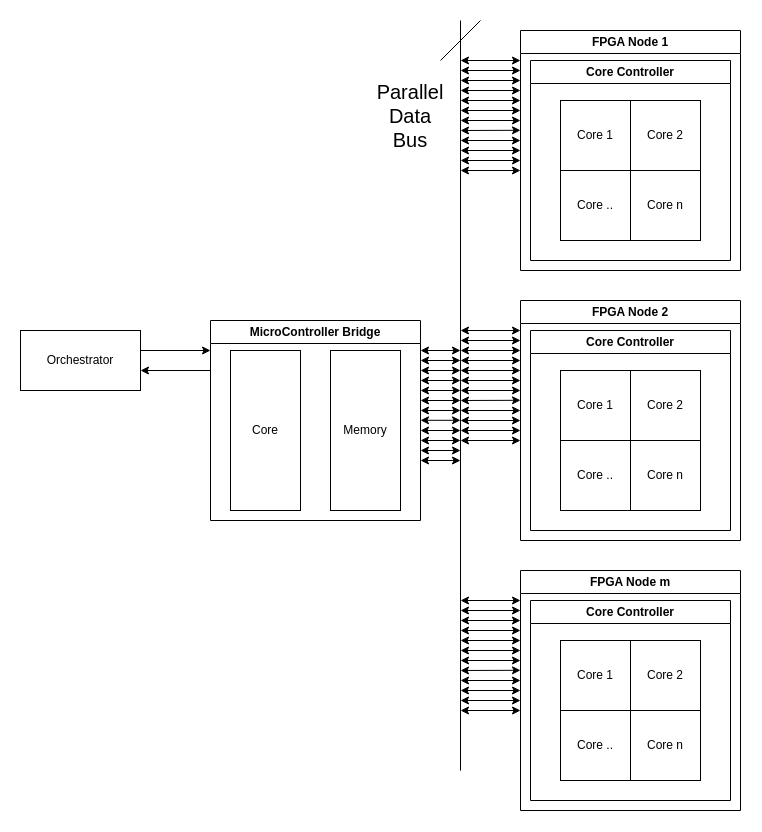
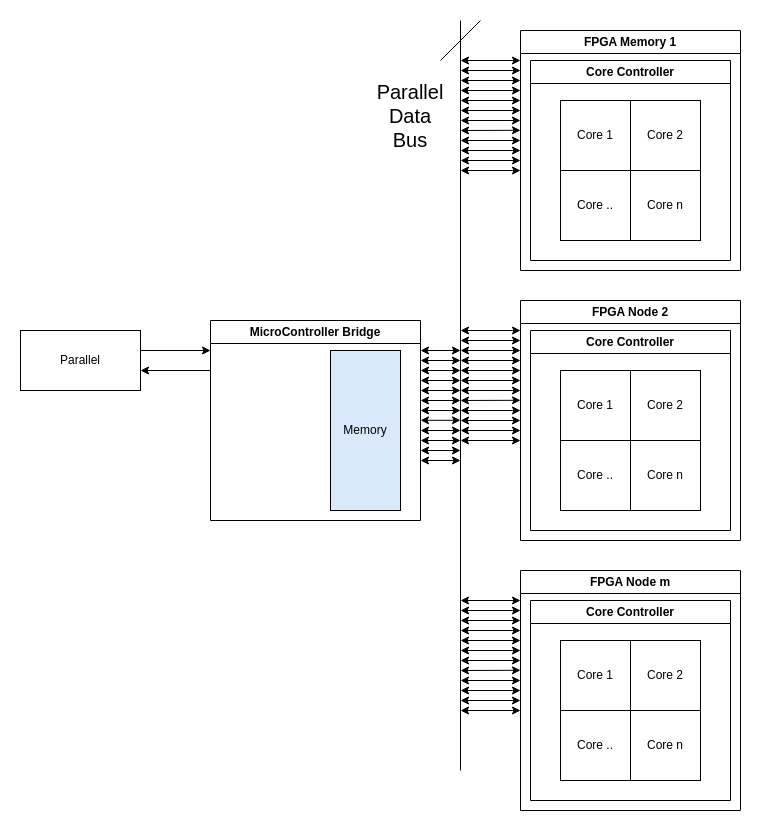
  <mxCell id="0" />
  <mxCell id="1" parent="0" />
  <mxCell id="2" value="MicroController Bridge" style="swimlane;whiteSpace=wrap;html=1;" vertex="1" parent="1"><mxGeometry x="210" y="320" width="210" height="200" as="geometry" /></mxCell>
- <mxCell id="3" value="Core" style="rounded=0;whiteSpace=wrap;html=1;" vertex="1" parent="2"><mxGeometry x="20" y="30" width="70" height="160" as="geometry" /></mxCell>
- <mxCell id="4" value="Memory" style="rounded=0;whiteSpace=wrap;html=1;" vertex="1" parent="2"><mxGeometry x="120" y="30" width="70" height="160" as="geometry" /></mxCell>
- <mxCell id="5" value="FPGA Node 1" style="swimlane;whiteSpace=wrap;html=1;" vertex="1" parent="1"><mxGeometry x="520" y="30" width="220" height="240" as="geometry" /></mxCell>
+ <mxCell id="4" value="Memory" style="rounded=0;whiteSpace=wrap;html=1;fillColor=#dae8fc;" vertex="1" parent="2"><mxGeometry x="120" y="30" width="70" height="160" as="geometry" /></mxCell>
+ <mxCell id="5" value="FPGA Memory 1" style="swimlane;whiteSpace=wrap;html=1;" vertex="1" parent="1"><mxGeometry x="520" y="30" width="220" height="240" as="geometry" /></mxCell>
  <mxCell id="6" value="Core Controller" style="swimlane;whiteSpace=wrap;html=1;" vertex="1" parent="5"><mxGeometry x="10" y="30" width="200" height="200" as="geometry" /></mxCell>
  <mxCell id="7" value="Core 1" style="rounded=0;whiteSpace=wrap;html=1;" vertex="1" parent="6"><mxGeometry x="30" y="40" width="70" height="70" as="geometry" /></mxCell>
  <mxCell id="8" value="Core 2" style="rounded=0;whiteSpace=wrap;html=1;" vertex="1" parent="6"><mxGeometry x="100" y="40" width="70" height="70" as="geometry" /></mxCell>
  <mxCell id="9" value="Core .." style="rounded=0;whiteSpace=wrap;html=1;" vertex="1" parent="6"><mxGeometry x="30" y="110" width="70" height="70" as="geometry" /></mxCell>
  <mxCell id="10" value="Core n" style="rounded=0;whiteSpace=wrap;html=1;" vertex="1" parent="6"><mxGeometry x="100" y="110" width="70" height="70" as="geometry" /></mxCell>
- <mxCell id="11" value="Orchestrator" style="rounded=0;whiteSpace=wrap;html=1;" vertex="1" parent="1"><mxGeometry x="20" y="330" width="120" height="60" as="geometry" /></mxCell>
+ <mxCell id="11" value="Parallel" style="rounded=0;whiteSpace=wrap;html=1;" vertex="1" parent="1"><mxGeometry x="20" y="330" width="120" height="60" as="geometry" /></mxCell>
  <mxCell id="12" value="FPGA Node 2" style="swimlane;whiteSpace=wrap;html=1;" vertex="1" parent="1"><mxGeometry x="520" y="300" width="220" height="240" as="geometry" /></mxCell>
  <mxCell id="13" value="Core Controller" style="swimlane;whiteSpace=wrap;html=1;" vertex="1" parent="12"><mxGeometry x="10" y="30" width="200" height="200" as="geometry" /></mxCell>
  <mxCell id="14" value="Core 1" style="rounded=0;whiteSpace=wrap;html=1;" vertex="1" parent="13"><mxGeometry x="30" y="40" width="70" height="70" as="geometry" /></mxCell>
  <mxCell id="15" value="Core 2" style="rounded=0;whiteSpace=wrap;html=1;" vertex="1" parent="13"><mxGeometry x="100" y="40" width="70" height="70" as="geometry" /></mxCell>
  <mxCell id="16" value="Core .." style="rounded=0;whiteSpace=wrap;html=1;" vertex="1" parent="13"><mxGeometry x="30" y="110" width="70" height="70" as="geometry" /></mxCell>
  <mxCell id="17" value="Core n" style="rounded=0;whiteSpace=wrap;html=1;" vertex="1" parent="13"><mxGeometry x="100" y="110" width="70" height="70" as="geometry" /></mxCell>
  <mxCell id="18" value="FPGA Node m" style="swimlane;whiteSpace=wrap;html=1;" vertex="1" parent="1"><mxGeometry x="520" y="570" width="220" height="240" as="geometry" /></mxCell>
  <mxCell id="19" value="Core Controller" style="swimlane;whiteSpace=wrap;html=1;" vertex="1" parent="18"><mxGeometry x="10" y="30" width="200" height="200" as="geometry" /></mxCell>
  <mxCell id="20" value="Core 1" style="rounded=0;whiteSpace=wrap;html=1;" vertex="1" parent="19"><mxGeometry x="30" y="40" width="70" height="70" as="geometry" /></mxCell>
  <mxCell id="21" value="Core 2" style="rounded=0;whiteSpace=wrap;html=1;" vertex="1" parent="19"><mxGeometry x="100" y="40" width="70" height="70" as="geometry" /></mxCell>
  <mxCell id="22" value="Core .." style="rounded=0;whiteSpace=wrap;html=1;" vertex="1" parent="19"><mxGeometry x="30" y="110" width="70" height="70" as="geometry" /></mxCell>
  <mxCell id="23" value="Core n" style="rounded=0;whiteSpace=wrap;html=1;" vertex="1" parent="19"><mxGeometry x="100" y="110" width="70" height="70" as="geometry" /></mxCell>
  <mxCell id="24" value="" style="endArrow=classic;html=1;rounded=0;" edge="1" parent="1"><mxGeometry width="50" height="50" relative="1" as="geometry"><mxPoint x="140" y="350" as="sourcePoint" /><mxPoint x="210" y="350" as="targetPoint" /></mxGeometry></mxCell>
  <mxCell id="25" value="" style="endArrow=classic;html=1;rounded=0;exitX=0;exitY=0.25;exitDx=0;exitDy=0;" edge="1" parent="1" source="2"><mxGeometry width="50" height="50" relative="1" as="geometry"><mxPoint x="220" y="370" as="sourcePoint" /><mxPoint x="140" y="370" as="targetPoint" /></mxGeometry></mxCell>
  <mxCell id="26" value="" style="endArrow=none;html=1;rounded=0;" edge="1" parent="1"><mxGeometry width="50" height="50" relative="1" as="geometry"><mxPoint x="460" y="770" as="sourcePoint" /><mxPoint x="460" y="20" as="targetPoint" /></mxGeometry></mxCell>
  <mxCell id="27" value="" style="endArrow=none;html=1;rounded=0;" edge="1" parent="1"><mxGeometry width="50" height="50" relative="1" as="geometry"><mxPoint x="440" y="60" as="sourcePoint" /><mxPoint x="480" y="20" as="targetPoint" /></mxGeometry></mxCell>
  <mxCell id="28" value="&lt;font style=&quot;font-size: 20px;&quot;&gt;Parallel Data Bus&lt;br&gt;&lt;/font&gt;" style="text;html=1;strokeColor=none;fillColor=none;align=center;verticalAlign=middle;whiteSpace=wrap;rounded=0;" vertex="1" parent="1"><mxGeometry x="380" y="100" width="60" height="30" as="geometry" /></mxCell>
  <mxCell id="29" value="" style="endArrow=classic;startArrow=classic;html=1;rounded=0;" edge="1" parent="1"><mxGeometry width="50" height="50" relative="1" as="geometry"><mxPoint x="460" y="350" as="sourcePoint" /><mxPoint x="420" y="350" as="targetPoint" /></mxGeometry></mxCell>
  <mxCell id="30" value="" style="endArrow=classic;startArrow=classic;html=1;rounded=0;" edge="1" parent="1"><mxGeometry width="50" height="50" relative="1" as="geometry"><mxPoint x="460" y="360" as="sourcePoint" /><mxPoint x="420" y="360" as="targetPoint" /></mxGeometry></mxCell>
  <mxCell id="31" value="" style="endArrow=classic;startArrow=classic;html=1;rounded=0;" edge="1" parent="1"><mxGeometry width="50" height="50" relative="1" as="geometry"><mxPoint x="460" y="370" as="sourcePoint" /><mxPoint x="420" y="370" as="targetPoint" /></mxGeometry></mxCell>
  <mxCell id="32" value="" style="endArrow=classic;startArrow=classic;html=1;rounded=0;" edge="1" parent="1"><mxGeometry width="50" height="50" relative="1" as="geometry"><mxPoint x="460" y="380" as="sourcePoint" /><mxPoint x="420" y="380" as="targetPoint" /></mxGeometry></mxCell>
  <mxCell id="33" value="" style="endArrow=classic;startArrow=classic;html=1;rounded=0;" edge="1" parent="1"><mxGeometry width="50" height="50" relative="1" as="geometry"><mxPoint x="460" y="390" as="sourcePoint" /><mxPoint x="420" y="390" as="targetPoint" /></mxGeometry></mxCell>
  <mxCell id="34" value="" style="endArrow=classic;startArrow=classic;html=1;rounded=0;" edge="1" parent="1"><mxGeometry width="50" height="50" relative="1" as="geometry"><mxPoint x="460" y="400" as="sourcePoint" /><mxPoint x="420" y="400" as="targetPoint" /></mxGeometry></mxCell>
  <mxCell id="35" value="" style="endArrow=classic;startArrow=classic;html=1;rounded=0;" edge="1" parent="1"><mxGeometry width="50" height="50" relative="1" as="geometry"><mxPoint x="460" y="410" as="sourcePoint" /><mxPoint x="420" y="410" as="targetPoint" /></mxGeometry></mxCell>
  <mxCell id="36" value="" style="endArrow=classic;startArrow=classic;html=1;rounded=0;" edge="1" parent="1"><mxGeometry width="50" height="50" relative="1" as="geometry"><mxPoint x="460" y="419.8" as="sourcePoint" /><mxPoint x="420" y="419.8" as="targetPoint" /></mxGeometry></mxCell>
  <mxCell id="37" value="" style="endArrow=classic;startArrow=classic;html=1;rounded=0;" edge="1" parent="1"><mxGeometry width="50" height="50" relative="1" as="geometry"><mxPoint x="460" y="430" as="sourcePoint" /><mxPoint x="420" y="430" as="targetPoint" /></mxGeometry></mxCell>
  <mxCell id="38" value="" style="endArrow=classic;startArrow=classic;html=1;rounded=0;" edge="1" parent="1"><mxGeometry width="50" height="50" relative="1" as="geometry"><mxPoint x="460" y="440" as="sourcePoint" /><mxPoint x="420" y="440" as="targetPoint" /></mxGeometry></mxCell>
  <mxCell id="39" value="" style="endArrow=classic;startArrow=classic;html=1;rounded=0;" edge="1" parent="1"><mxGeometry width="50" height="50" relative="1" as="geometry"><mxPoint x="460" y="450" as="sourcePoint" /><mxPoint x="420" y="450" as="targetPoint" /></mxGeometry></mxCell>
  <mxCell id="40" value="" style="endArrow=classic;startArrow=classic;html=1;rounded=0;" edge="1" parent="1"><mxGeometry width="50" height="50" relative="1" as="geometry"><mxPoint x="460" y="460" as="sourcePoint" /><mxPoint x="420" y="460" as="targetPoint" /></mxGeometry></mxCell>
  <mxCell id="41" value="" style="endArrow=classic;startArrow=classic;html=1;rounded=0;" edge="1" parent="1"><mxGeometry width="50" height="50" relative="1" as="geometry"><mxPoint x="520" y="60" as="sourcePoint" /><mxPoint x="460" y="60" as="targetPoint" /></mxGeometry></mxCell>
  <mxCell id="42" value="" style="endArrow=classic;startArrow=classic;html=1;rounded=0;" edge="1" parent="1"><mxGeometry width="50" height="50" relative="1" as="geometry"><mxPoint x="520" y="70" as="sourcePoint" /><mxPoint x="460" y="70" as="targetPoint" /></mxGeometry></mxCell>
  <mxCell id="43" value="" style="endArrow=classic;startArrow=classic;html=1;rounded=0;" edge="1" parent="1"><mxGeometry width="50" height="50" relative="1" as="geometry"><mxPoint x="520" y="80" as="sourcePoint" /><mxPoint x="460" y="80" as="targetPoint" /></mxGeometry></mxCell>
  <mxCell id="44" value="" style="endArrow=classic;startArrow=classic;html=1;rounded=0;" edge="1" parent="1"><mxGeometry width="50" height="50" relative="1" as="geometry"><mxPoint x="520" y="90" as="sourcePoint" /><mxPoint x="460" y="90" as="targetPoint" /></mxGeometry></mxCell>
  <mxCell id="45" value="" style="endArrow=classic;startArrow=classic;html=1;rounded=0;" edge="1" parent="1"><mxGeometry width="50" height="50" relative="1" as="geometry"><mxPoint x="520" y="100" as="sourcePoint" /><mxPoint x="460" y="100" as="targetPoint" /></mxGeometry></mxCell>
  <mxCell id="46" value="" style="endArrow=classic;startArrow=classic;html=1;rounded=0;" edge="1" parent="1"><mxGeometry width="50" height="50" relative="1" as="geometry"><mxPoint x="520" y="110" as="sourcePoint" /><mxPoint x="460" y="110" as="targetPoint" /></mxGeometry></mxCell>
  <mxCell id="47" value="" style="endArrow=classic;startArrow=classic;html=1;rounded=0;" edge="1" parent="1"><mxGeometry width="50" height="50" relative="1" as="geometry"><mxPoint x="520" y="120" as="sourcePoint" /><mxPoint x="460" y="120" as="targetPoint" /></mxGeometry></mxCell>
  <mxCell id="48" value="" style="endArrow=classic;startArrow=classic;html=1;rounded=0;" edge="1" parent="1"><mxGeometry width="50" height="50" relative="1" as="geometry"><mxPoint x="520" y="129.8" as="sourcePoint" /><mxPoint x="460" y="130" as="targetPoint" /></mxGeometry></mxCell>
  <mxCell id="49" value="" style="endArrow=classic;startArrow=classic;html=1;rounded=0;" edge="1" parent="1"><mxGeometry width="50" height="50" relative="1" as="geometry"><mxPoint x="520" y="140" as="sourcePoint" /><mxPoint x="460" y="140" as="targetPoint" /></mxGeometry></mxCell>
  <mxCell id="50" value="" style="endArrow=classic;startArrow=classic;html=1;rounded=0;" edge="1" parent="1"><mxGeometry width="50" height="50" relative="1" as="geometry"><mxPoint x="520" y="150" as="sourcePoint" /><mxPoint x="460" y="150" as="targetPoint" /></mxGeometry></mxCell>
  <mxCell id="51" value="" style="endArrow=classic;startArrow=classic;html=1;rounded=0;" edge="1" parent="1"><mxGeometry width="50" height="50" relative="1" as="geometry"><mxPoint x="520" y="160" as="sourcePoint" /><mxPoint x="460" y="160" as="targetPoint" /></mxGeometry></mxCell>
  <mxCell id="52" value="" style="endArrow=classic;startArrow=classic;html=1;rounded=0;" edge="1" parent="1"><mxGeometry width="50" height="50" relative="1" as="geometry"><mxPoint x="520" y="170" as="sourcePoint" /><mxPoint x="460" y="170" as="targetPoint" /></mxGeometry></mxCell>
  <mxCell id="53" value="" style="endArrow=classic;startArrow=classic;html=1;rounded=0;" edge="1" parent="1"><mxGeometry width="50" height="50" relative="1" as="geometry"><mxPoint x="520" y="330" as="sourcePoint" /><mxPoint x="460" y="330" as="targetPoint" /></mxGeometry></mxCell>
  <mxCell id="54" value="" style="endArrow=classic;startArrow=classic;html=1;rounded=0;" edge="1" parent="1"><mxGeometry width="50" height="50" relative="1" as="geometry"><mxPoint x="520" y="340" as="sourcePoint" /><mxPoint x="460" y="340" as="targetPoint" /></mxGeometry></mxCell>
  <mxCell id="55" value="" style="endArrow=classic;startArrow=classic;html=1;rounded=0;" edge="1" parent="1"><mxGeometry width="50" height="50" relative="1" as="geometry"><mxPoint x="520" y="350" as="sourcePoint" /><mxPoint x="460" y="350" as="targetPoint" /></mxGeometry></mxCell>
  <mxCell id="56" value="" style="endArrow=classic;startArrow=classic;html=1;rounded=0;" edge="1" parent="1"><mxGeometry width="50" height="50" relative="1" as="geometry"><mxPoint x="520" y="360" as="sourcePoint" /><mxPoint x="460" y="360" as="targetPoint" /></mxGeometry></mxCell>
  <mxCell id="57" value="" style="endArrow=classic;startArrow=classic;html=1;rounded=0;" edge="1" parent="1"><mxGeometry width="50" height="50" relative="1" as="geometry"><mxPoint x="520" y="370" as="sourcePoint" /><mxPoint x="460" y="370" as="targetPoint" /></mxGeometry></mxCell>
  <mxCell id="58" value="" style="endArrow=classic;startArrow=classic;html=1;rounded=0;" edge="1" parent="1"><mxGeometry width="50" height="50" relative="1" as="geometry"><mxPoint x="520" y="380" as="sourcePoint" /><mxPoint x="460" y="380" as="targetPoint" /></mxGeometry></mxCell>
  <mxCell id="59" value="" style="endArrow=classic;startArrow=classic;html=1;rounded=0;" edge="1" parent="1"><mxGeometry width="50" height="50" relative="1" as="geometry"><mxPoint x="520" y="390" as="sourcePoint" /><mxPoint x="460" y="390" as="targetPoint" /></mxGeometry></mxCell>
  <mxCell id="60" value="" style="endArrow=classic;startArrow=classic;html=1;rounded=0;" edge="1" parent="1"><mxGeometry width="50" height="50" relative="1" as="geometry"><mxPoint x="520" y="399.8" as="sourcePoint" /><mxPoint x="460" y="400" as="targetPoint" /></mxGeometry></mxCell>
  <mxCell id="61" value="" style="endArrow=classic;startArrow=classic;html=1;rounded=0;" edge="1" parent="1"><mxGeometry width="50" height="50" relative="1" as="geometry"><mxPoint x="520" y="410" as="sourcePoint" /><mxPoint x="460" y="410" as="targetPoint" /></mxGeometry></mxCell>
  <mxCell id="62" value="" style="endArrow=classic;startArrow=classic;html=1;rounded=0;" edge="1" parent="1"><mxGeometry width="50" height="50" relative="1" as="geometry"><mxPoint x="520" y="420" as="sourcePoint" /><mxPoint x="460" y="420" as="targetPoint" /></mxGeometry></mxCell>
  <mxCell id="63" value="" style="endArrow=classic;startArrow=classic;html=1;rounded=0;" edge="1" parent="1"><mxGeometry width="50" height="50" relative="1" as="geometry"><mxPoint x="520" y="430" as="sourcePoint" /><mxPoint x="460" y="430" as="targetPoint" /></mxGeometry></mxCell>
  <mxCell id="64" value="" style="endArrow=classic;startArrow=classic;html=1;rounded=0;" edge="1" parent="1"><mxGeometry width="50" height="50" relative="1" as="geometry"><mxPoint x="520" y="440" as="sourcePoint" /><mxPoint x="460" y="440" as="targetPoint" /></mxGeometry></mxCell>
  <mxCell id="65" value="" style="endArrow=classic;startArrow=classic;html=1;rounded=0;" edge="1" parent="1"><mxGeometry width="50" height="50" relative="1" as="geometry"><mxPoint x="520" y="600" as="sourcePoint" /><mxPoint x="460" y="600" as="targetPoint" /></mxGeometry></mxCell>
  <mxCell id="66" value="" style="endArrow=classic;startArrow=classic;html=1;rounded=0;" edge="1" parent="1"><mxGeometry width="50" height="50" relative="1" as="geometry"><mxPoint x="520" y="610" as="sourcePoint" /><mxPoint x="460" y="610" as="targetPoint" /></mxGeometry></mxCell>
  <mxCell id="67" value="" style="endArrow=classic;startArrow=classic;html=1;rounded=0;" edge="1" parent="1"><mxGeometry width="50" height="50" relative="1" as="geometry"><mxPoint x="520" y="620" as="sourcePoint" /><mxPoint x="460" y="620" as="targetPoint" /></mxGeometry></mxCell>
  <mxCell id="68" value="" style="endArrow=classic;startArrow=classic;html=1;rounded=0;" edge="1" parent="1"><mxGeometry width="50" height="50" relative="1" as="geometry"><mxPoint x="520" y="630" as="sourcePoint" /><mxPoint x="460" y="630" as="targetPoint" /></mxGeometry></mxCell>
  <mxCell id="69" value="" style="endArrow=classic;startArrow=classic;html=1;rounded=0;" edge="1" parent="1"><mxGeometry width="50" height="50" relative="1" as="geometry"><mxPoint x="520" y="640" as="sourcePoint" /><mxPoint x="460" y="640" as="targetPoint" /></mxGeometry></mxCell>
  <mxCell id="70" value="" style="endArrow=classic;startArrow=classic;html=1;rounded=0;" edge="1" parent="1"><mxGeometry width="50" height="50" relative="1" as="geometry"><mxPoint x="520" y="650" as="sourcePoint" /><mxPoint x="460" y="650" as="targetPoint" /></mxGeometry></mxCell>
  <mxCell id="71" value="" style="endArrow=classic;startArrow=classic;html=1;rounded=0;" edge="1" parent="1"><mxGeometry width="50" height="50" relative="1" as="geometry"><mxPoint x="520" y="660" as="sourcePoint" /><mxPoint x="460" y="660" as="targetPoint" /></mxGeometry></mxCell>
  <mxCell id="72" value="" style="endArrow=classic;startArrow=classic;html=1;rounded=0;" edge="1" parent="1"><mxGeometry width="50" height="50" relative="1" as="geometry"><mxPoint x="520" y="669.8" as="sourcePoint" /><mxPoint x="460" y="670" as="targetPoint" /></mxGeometry></mxCell>
  <mxCell id="73" value="" style="endArrow=classic;startArrow=classic;html=1;rounded=0;" edge="1" parent="1"><mxGeometry width="50" height="50" relative="1" as="geometry"><mxPoint x="520" y="680" as="sourcePoint" /><mxPoint x="460" y="680" as="targetPoint" /></mxGeometry></mxCell>
  <mxCell id="74" value="" style="endArrow=classic;startArrow=classic;html=1;rounded=0;" edge="1" parent="1"><mxGeometry width="50" height="50" relative="1" as="geometry"><mxPoint x="520" y="690" as="sourcePoint" /><mxPoint x="460" y="690" as="targetPoint" /></mxGeometry></mxCell>
  <mxCell id="75" value="" style="endArrow=classic;startArrow=classic;html=1;rounded=0;" edge="1" parent="1"><mxGeometry width="50" height="50" relative="1" as="geometry"><mxPoint x="520" y="700" as="sourcePoint" /><mxPoint x="460" y="700" as="targetPoint" /></mxGeometry></mxCell>
  <mxCell id="76" value="" style="endArrow=classic;startArrow=classic;html=1;rounded=0;" edge="1" parent="1"><mxGeometry width="50" height="50" relative="1" as="geometry"><mxPoint x="520" y="710" as="sourcePoint" /><mxPoint x="460" y="710" as="targetPoint" /></mxGeometry></mxCell>
